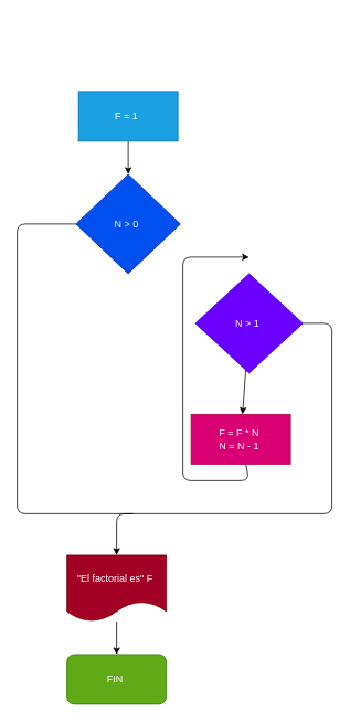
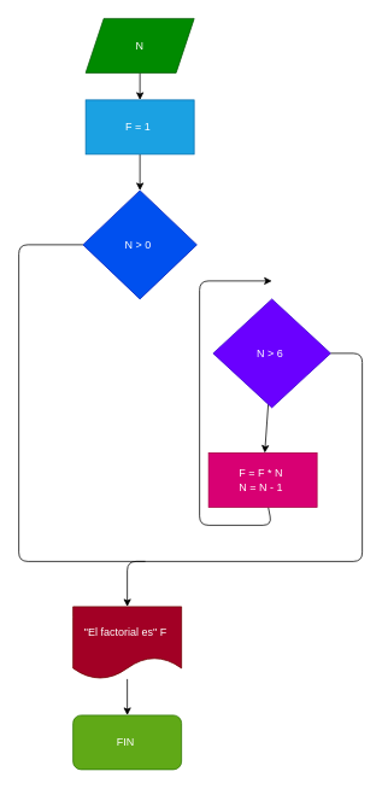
  <mxCell id="0" />
  <mxCell id="1" parent="0" />
+ <mxCell id="2" value="" style="edgeStyle=none;html=1;" edge="1" parent="1" source="3" target="5"><mxGeometry relative="1" as="geometry" /></mxCell>
+ <mxCell id="3" value="N" style="shape=parallelogram;perimeter=parallelogramPerimeter;whiteSpace=wrap;html=1;fixedSize=1;fillColor=#008a00;fontColor=#ffffff;strokeColor=#005700;" vertex="1" parent="1"><mxGeometry x="94" y="20" width="120" height="60" as="geometry" /></mxCell>
  <mxCell id="4" style="edgeStyle=none;html=1;" edge="1" parent="1" source="5" target="6"><mxGeometry relative="1" as="geometry"><mxPoint x="154" y="210" as="targetPoint" /></mxGeometry></mxCell>
  <mxCell id="5" value="F = 1&amp;nbsp;" style="whiteSpace=wrap;html=1;fillColor=#1ba1e2;fontColor=#ffffff;strokeColor=#006EAF;" vertex="1" parent="1"><mxGeometry x="94" y="110" width="120" height="60" as="geometry" /></mxCell>
  <mxCell id="6" value="N &amp;gt; 0&amp;nbsp;" style="rhombus;whiteSpace=wrap;html=1;fillColor=#0050ef;fontColor=#ffffff;strokeColor=#001DBC;" vertex="1" parent="1"><mxGeometry x="91" y="210" width="126" height="120" as="geometry" /></mxCell>
  <mxCell id="7" style="edgeStyle=none;html=1;" edge="1" parent="1" source="8" target="11"><mxGeometry relative="1" as="geometry"><mxPoint x="282" y="510" as="targetPoint" /></mxGeometry></mxCell>
- <mxCell id="8" value="N &amp;gt; 1&amp;nbsp;" style="rhombus;whiteSpace=wrap;html=1;fillColor=#6a00ff;fontColor=#ffffff;strokeColor=#3700CC;" vertex="1" parent="1"><mxGeometry x="235" y="330" width="130" height="120" as="geometry" /></mxCell>
+ <mxCell id="8" value="N &amp;gt; 6&amp;nbsp;" style="rhombus;whiteSpace=wrap;html=1;fillColor=#6a00ff;fontColor=#ffffff;strokeColor=#3700CC;" vertex="1" parent="1"><mxGeometry x="235" y="330" width="130" height="120" as="geometry" /></mxCell>
  <mxCell id="9" style="edgeStyle=none;html=1;entryX=0.5;entryY=0;entryDx=0;entryDy=0;exitX=1;exitY=0.5;exitDx=0;exitDy=0;" edge="1" parent="1" source="8" target="14"><mxGeometry relative="1" as="geometry"><mxPoint x="190" y="600" as="targetPoint" /><mxPoint x="390" y="370" as="sourcePoint" /><Array as="points"><mxPoint x="400" y="390" /><mxPoint x="400" y="620" /><mxPoint x="140" y="620" /></Array></mxGeometry></mxCell>
  <mxCell id="10" style="edgeStyle=none;html=1;" edge="1" parent="1" source="11"><mxGeometry relative="1" as="geometry"><mxPoint x="300" y="310" as="targetPoint" /><Array as="points"><mxPoint x="300" y="580" /><mxPoint x="220" y="580" /><mxPoint x="220" y="310" /></Array></mxGeometry></mxCell>
  <mxCell id="11" value="F = F * N&amp;nbsp;&lt;br&gt;N = N - 1&amp;nbsp;" style="rounded=0;whiteSpace=wrap;html=1;fillColor=#d80073;fontColor=#ffffff;strokeColor=#A50040;" vertex="1" parent="1"><mxGeometry x="230" y="500" width="120" height="60" as="geometry" /></mxCell>
  <mxCell id="12" value="" style="endArrow=none;html=1;entryX=0;entryY=0.5;entryDx=0;entryDy=0;" edge="1" parent="1" target="6"><mxGeometry width="50" height="50" relative="1" as="geometry"><mxPoint x="160" y="620" as="sourcePoint" /><mxPoint x="180" y="430" as="targetPoint" /><Array as="points"><mxPoint x="20" y="620" /><mxPoint x="20" y="270" /></Array></mxGeometry></mxCell>
  <mxCell id="13" style="edgeStyle=none;html=1;" edge="1" parent="1" source="14" target="15"><mxGeometry relative="1" as="geometry"><mxPoint x="140" y="790" as="targetPoint" /></mxGeometry></mxCell>
  <mxCell id="14" value="&quot;El factorial es&quot; F&amp;nbsp;" style="shape=document;whiteSpace=wrap;html=1;boundedLbl=1;fillColor=#a20025;fontColor=#ffffff;strokeColor=#6F0000;" vertex="1" parent="1"><mxGeometry x="80" y="670" width="120" height="80" as="geometry" /></mxCell>
  <mxCell id="15" value="FIN&amp;nbsp;" style="rounded=1;whiteSpace=wrap;html=1;fillColor=#60a917;fontColor=#ffffff;strokeColor=#2D7600;" vertex="1" parent="1"><mxGeometry x="80" y="790" width="120" height="60" as="geometry" /></mxCell>
